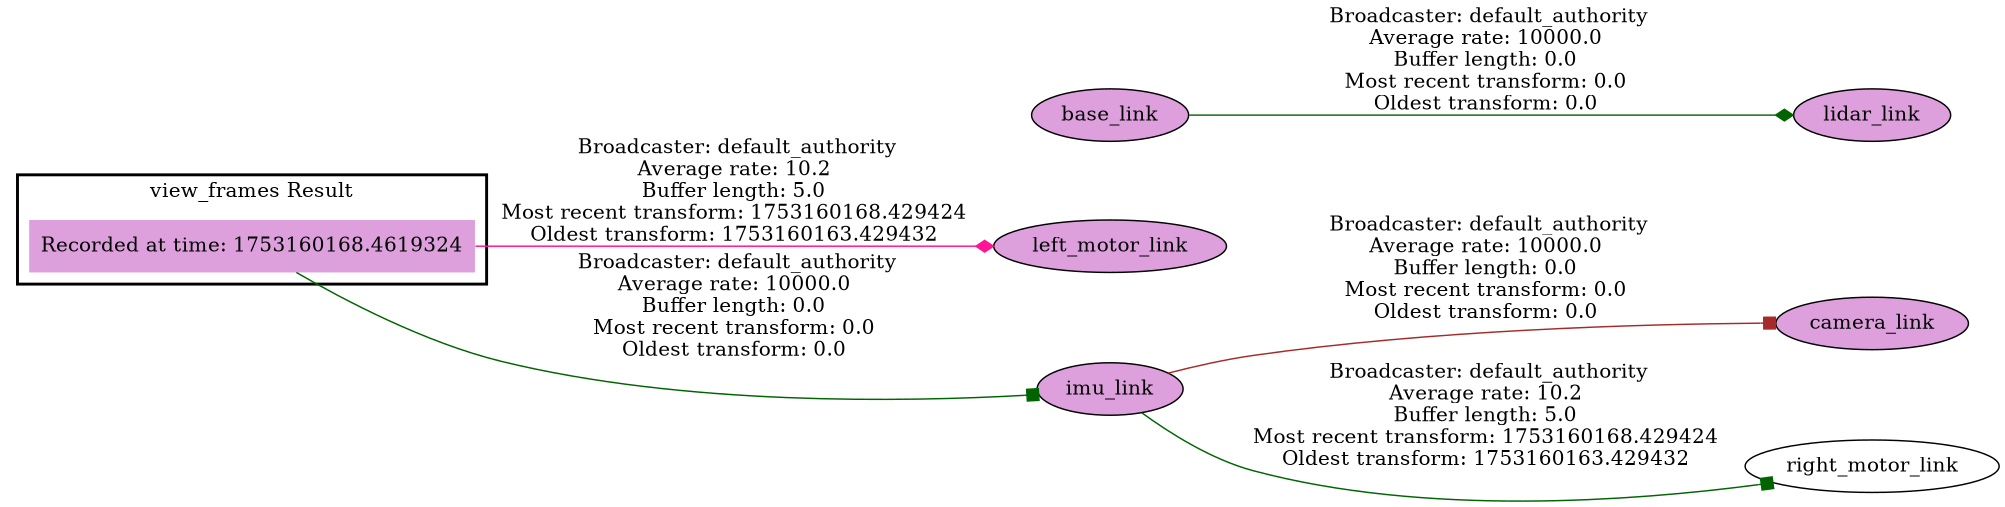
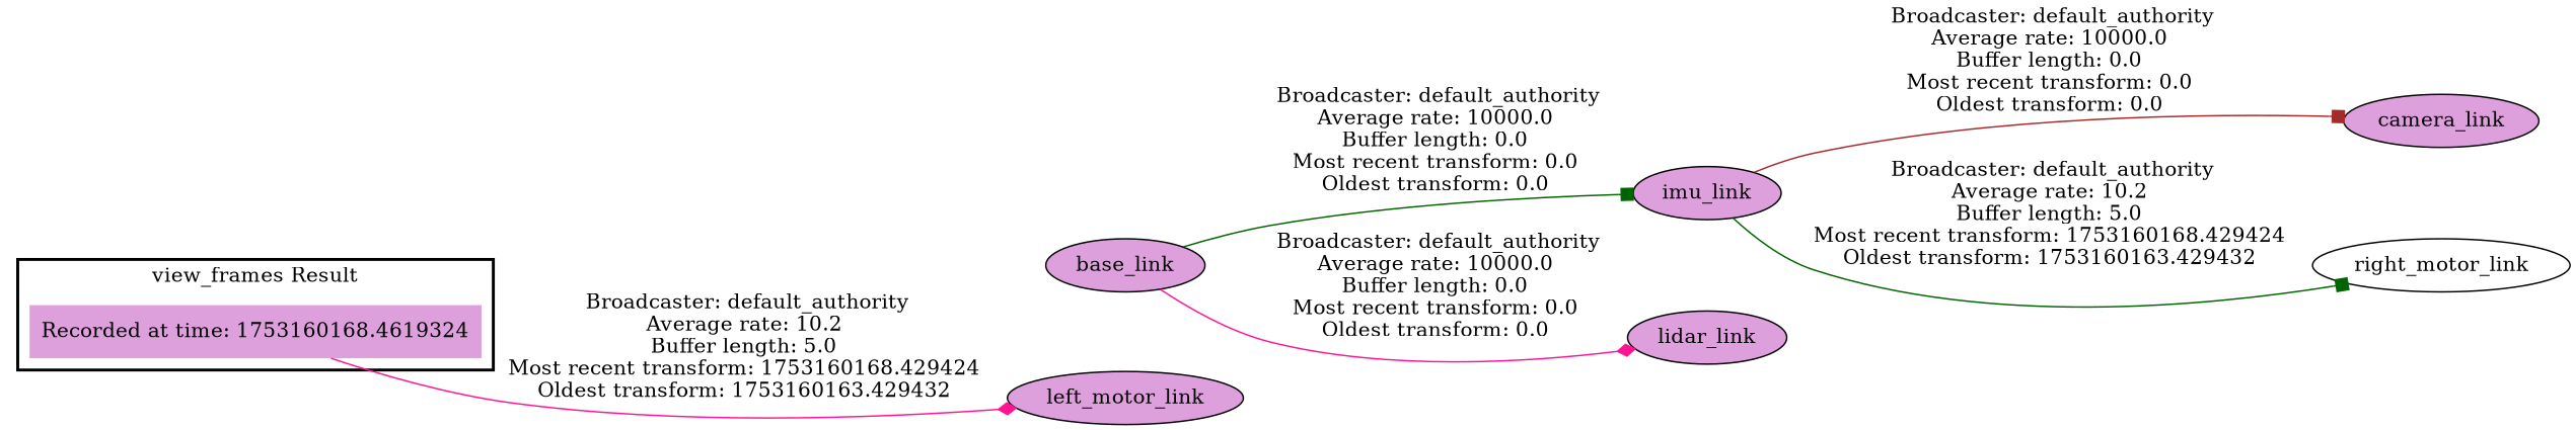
  digraph {
    rankdir=LR
    node [fillcolor=plum style=filled]
    edge [arrowhead=box color=deeppink]
    "Recorded at time: 1753160168.4619324" [shape=plaintext]
    base_link
    left_motor_link
    imu_link
    lidar_link
    camera_link
    right_motor_link [fillcolor=white]
    subgraph cluster_1 {
      color=black
      label="view_frames Result"
      style=bold
      "Recorded at time: 1753160168.4619324"
    }
    "Recorded at time: 1753160168.4619324" -> base_link [style=invis arrowhead="" color=""]
    "Recorded at time: 1753160168.4619324" -> left_motor_link [arrowhead=diamond label=" Broadcaster: default_authority\nAverage rate: 10.2\nBuffer length: 5.0\nMost recent transform: 1753160168.429424\nOldest transform: 1753160163.429432\n"]
-   "Recorded at time: 1753160168.4619324" -> imu_link [color=darkgreen label=" Broadcaster: default_authority\nAverage rate: 10000.0\nBuffer length: 0.0\nMost recent transform: 0.0\nOldest transform: 0.0\n"]
-   base_link -> lidar_link [arrowhead=diamond color=darkgreen label=" Broadcaster: default_authority\nAverage rate: 10000.0\nBuffer length: 0.0\nMost recent transform: 0.0\nOldest transform: 0.0\n"]
+   base_link -> imu_link [color=darkgreen label=" Broadcaster: default_authority\nAverage rate: 10000.0\nBuffer length: 0.0\nMost recent transform: 0.0\nOldest transform: 0.0\n"]
+   base_link -> lidar_link [arrowhead=diamond label=" Broadcaster: default_authority\nAverage rate: 10000.0\nBuffer length: 0.0\nMost recent transform: 0.0\nOldest transform: 0.0\n"]
    imu_link -> camera_link [color=brown label=" Broadcaster: default_authority\nAverage rate: 10000.0\nBuffer length: 0.0\nMost recent transform: 0.0\nOldest transform: 0.0\n"]
    imu_link -> right_motor_link [color=darkgreen label=" Broadcaster: default_authority\nAverage rate: 10.2\nBuffer length: 5.0\nMost recent transform: 1753160168.429424\nOldest transform: 1753160163.429432\n"]
  }
